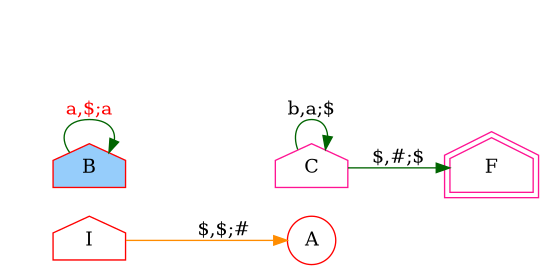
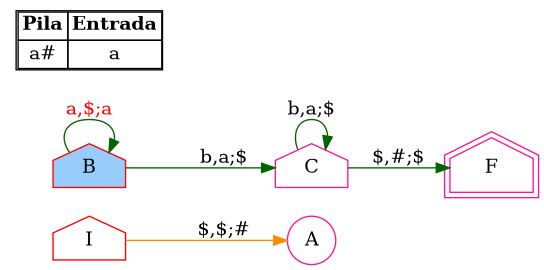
  digraph {
    rankdir=LR
    node [color=red shape=house]
    edge [color=darkgreen]
-   A [shape=circle]
+   A [color=deeppink shape=circle]
    I
    B [fillcolor="#96CDFB" style=filled]
    C [color=deeppink]
    F [color=deeppink peripheries=2]
+   n6 [label=<<TABLE BORDER="1" CELLBORDER="1" CELLSPACING="0"> <tr> <td><B>Pila</B></td> <td><B>Entrada</B></td> </tr> <tr> <td>a#</td> <td>a</td> </tr> </TABLE>> shape=none color=""]
    I -> A [color=darkorange label="$,$;#"]
    B -> B [fontcolor=red label="a,$;a"]
+   B -> C [label="b,a;$"]
    C -> C [label="b,a;$"]
    C -> F [label="$,#;$"]
  }
